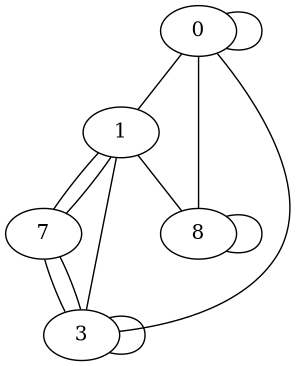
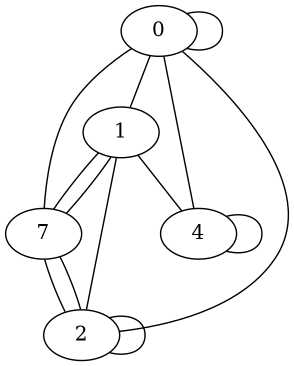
  graph {
    0
    1
    n3 [label=7]
-   3
-   4 [label=8]
+   3 [label=2]
+   4
    0 -- 0
    0 -- 1
+   0 -- n3
    0 -- 3
    0 -- 4
    1 -- n3
    1 -- n3
    1 -- 4
    n3 -- 3
    n3 -- 3
    3 -- 1
    3 -- 3
    4 -- 4
  }
